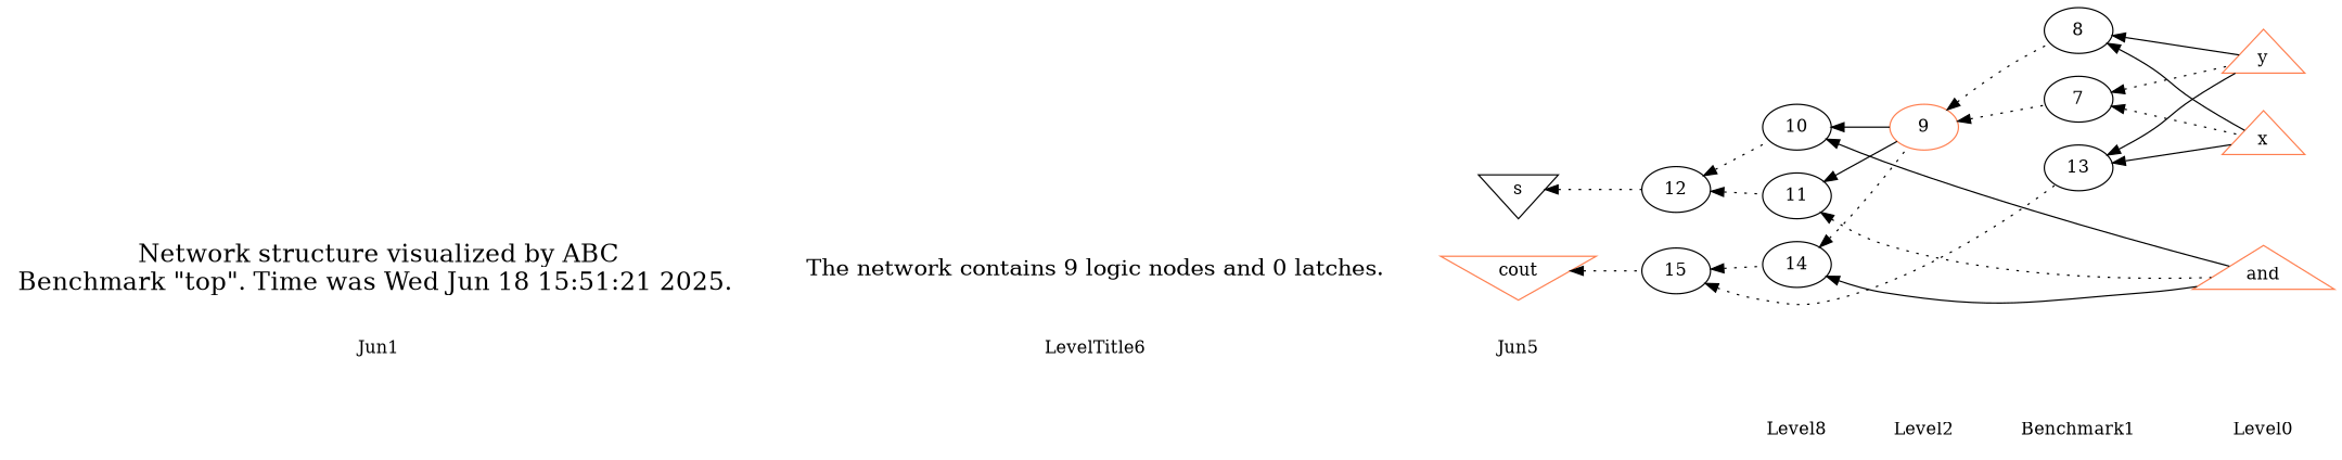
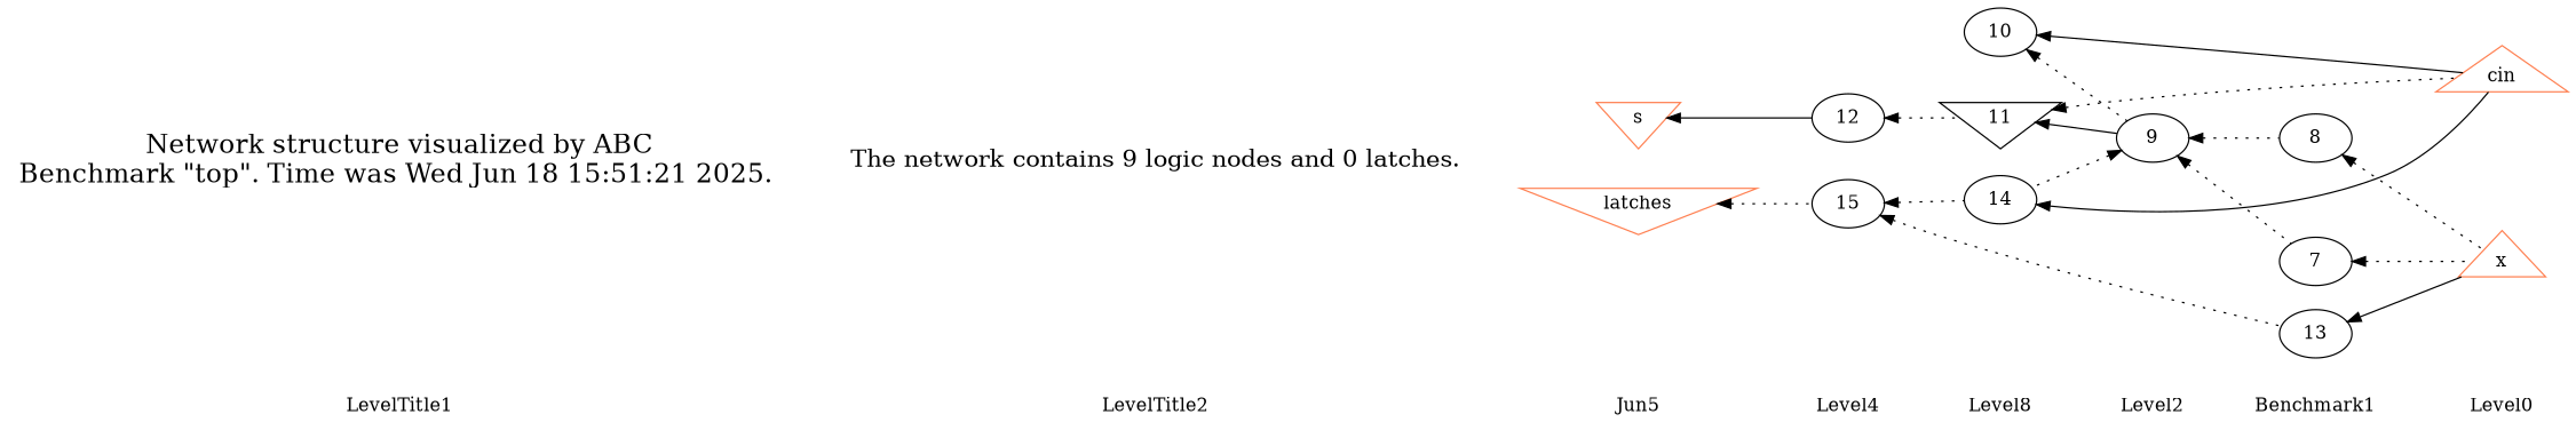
  digraph {
    rankdir=LR
    node [shape=plaintext]
    edge [dir=back style=dotted]
-   LevelTitle1 [label=Jun1]
-   LevelTitle2 [label=LevelTitle6]
+   LevelTitle1
+   LevelTitle2
    n3 [label=Jun5]
+   Level4
    n5 [label=Level8]
    Level2
    n7 [label=Benchmark1]
    Level0
    n9 [fontname="Times-Roman" fontsize=20 label="Network structure visualized by ABC\nBenchmark \"top\". Time was Wed Jun 18 15:51:21 2025. "]
    n10 [fontname="Times-Roman" fontsize=18 label="The network contains 9 logic nodes and 0 latches.\n"]
-   n11 [color=black fillcolor=coral label=s shape=invtriangle]
-   n12 [color=coral fillcolor=coral label=cout shape=invtriangle]
+   n11 [color=coral fillcolor=coral label=s shape=invtriangle]
+   n12 [color=coral fillcolor=coral label=latches shape=invtriangle]
    n13 [label="12\n" shape=ellipse]
    n14 [label="15\n" shape=ellipse]
    n15 [label="10\n" shape=ellipse]
-   n16 [label="11\n" shape=ellipse]
+   n16 [label="11\n" shape=invtriangle]
    n17 [label="14\n" shape=ellipse]
-   n18 [label="9\n" shape=ellipse color=coral]
+   n18 [label="9\n" shape=ellipse]
    n19 [label="7\n" shape=ellipse]
    n20 [label="8\n" shape=ellipse]
    n21 [label="13\n" shape=ellipse]
    n22 [color=coral fillcolor=coral label=x shape=triangle]
-   n23 [color=coral fillcolor=coral label=y shape=triangle]
-   n24 [color=coral fillcolor=coral label=and shape=triangle]
+   n24 [color=coral fillcolor=coral label=cin shape=triangle]
    subgraph sub_1 {
      LevelTitle1
      LevelTitle2
      n3
+     Level4
      n5
      Level2
      n7
      Level0
    }
    subgraph sub_2 {
      rank=same
      LevelTitle1
      n9
    }
    subgraph sub_3 {
      rank=same
      LevelTitle2
      n10
    }
    subgraph sub_4 {
      rank=same
      n3
      n11
      n12
    }
    subgraph sub_5 {
      rank=same
+     Level4
      n13
      n14
    }
    subgraph sub_6 {
      rank=same
      n5
      n15
      n16
      n17
    }
    subgraph sub_7 {
      rank=same
      Level2
      n18
    }
    subgraph sub_8 {
      rank=same
      n7
      n19
      n20
      n21
    }
    subgraph sub_9 {
      rank=same
      Level0
      n22
-     n23
      n24
    }
    LevelTitle1 -> LevelTitle2 [style=invis]
    LevelTitle2 -> n3 [style=invis]
+   n3 -> Level4 [style=invis]
+   Level4 -> n5 [style=invis]
    n5 -> Level2 [style=invis]
    Level2 -> n7 [style=invis]
    n7 -> Level0 [style=invis]
    n9 -> n10 [style=invis]
    n10 -> n11 [style=invis]
    n10 -> n12 [style=invis]
    n11 -> n12 [style=invis]
-   n11 -> n13
+   n11 -> n13 [style=solid]
    n12 -> n14
-   n13 -> n15
    n13 -> n16
    n14 -> n17
    n14 -> n21
-   n15 -> n18 [style=solid]
+   n15 -> n18
    n15 -> n24 [style=solid]
    n16 -> n18 [style=solid]
    n16 -> n24
-   n17 -> n18
+   n18 -> n17
    n17 -> n24 [style=solid]
    n18 -> n19
    n18 -> n20
    n19 -> n22
-   n19 -> n23
-   n20 -> n22 [style=solid]
-   n20 -> n23 [style=solid]
+   n20 -> n22
    n21 -> n22 [style=solid]
-   n21 -> n23 [style=solid]
  }
